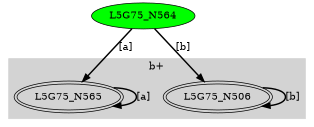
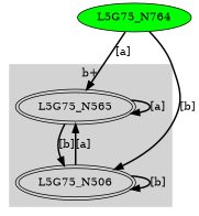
  digraph {
    node [peripheries=2 style=filled]
    edge [style=bold]
    L5G75_N565
    n2 [label=L5G75_N506]
-   L5G75_N564 [fillcolor=green peripheries=""]
+   L5G75_N564 [fillcolor=green label=L5G75_N764 peripheries=""]
    subgraph cluster_1 {
      color=lightgrey
      label="b+"
      style=filled
      L5G75_N565
      n2
    }
    L5G75_N565 -> L5G75_N565 [label="[a]"]
+   L5G75_N565 -> n2 [label="[b]"]
+   n2 -> L5G75_N565 [label="[a]"]
    n2 -> n2 [label="[b]"]
    L5G75_N564 -> L5G75_N565 [label="[a]"]
    L5G75_N564 -> n2 [label="[b]"]
  }
